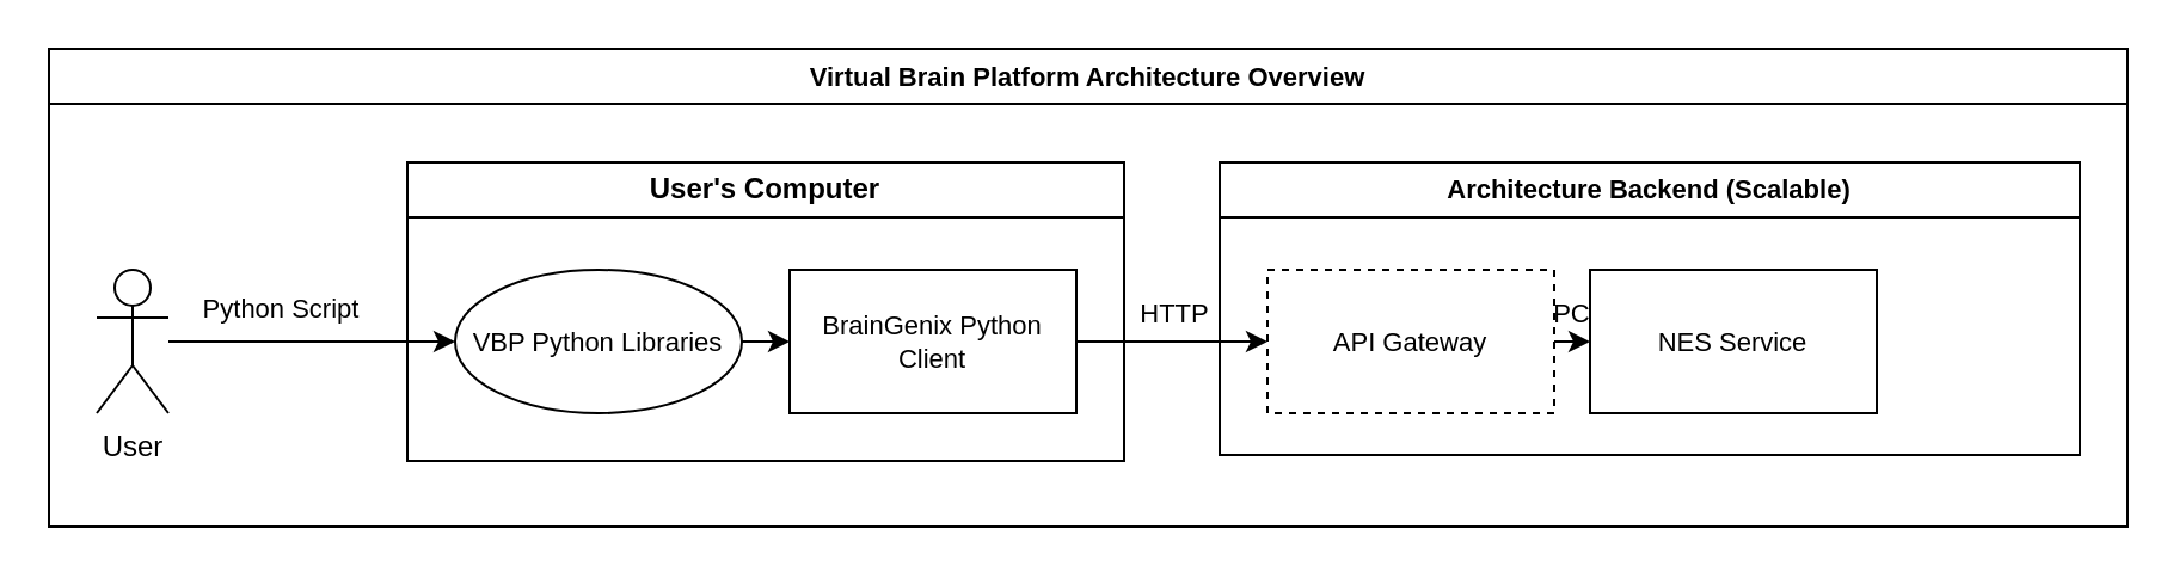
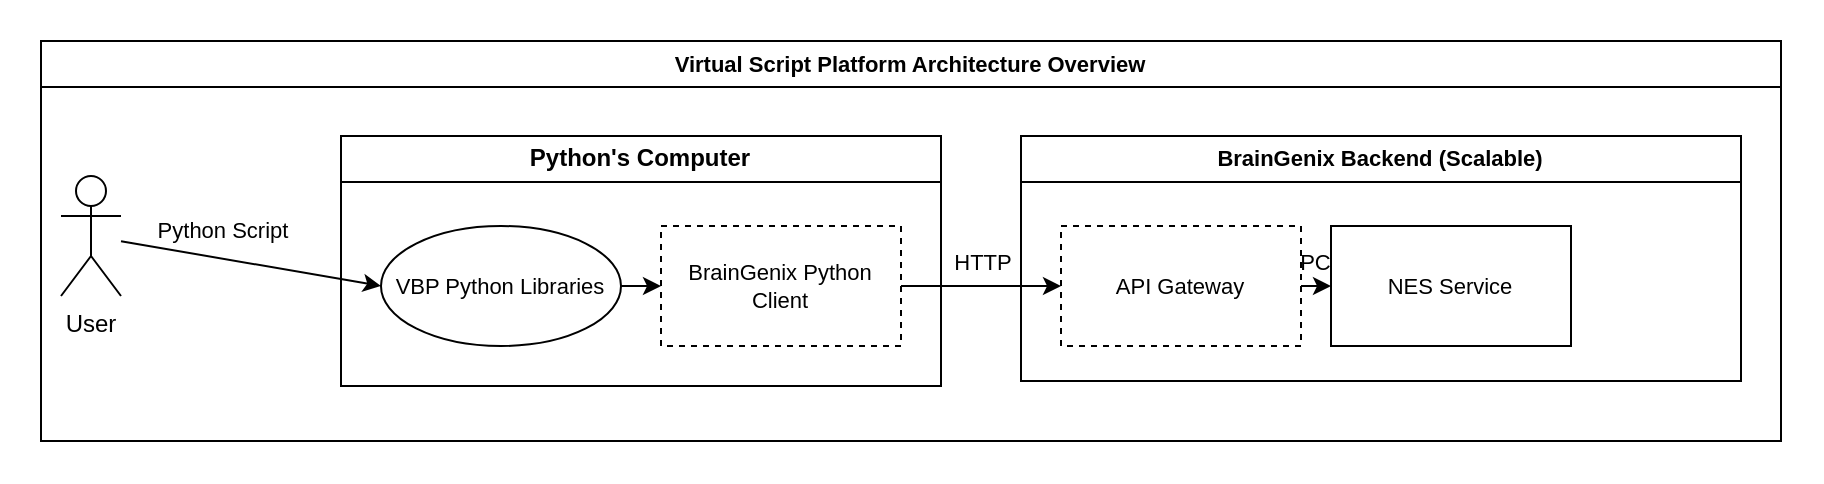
  <mxCell id="0" />
  <mxCell id="1" parent="0" />
  <mxCell id="2" style="edgeStyle=none;shape=connector;rounded=0;orthogonalLoop=1;jettySize=auto;html=1;entryX=0;entryY=0.5;entryDx=0;entryDy=0;labelBackgroundColor=default;strokeColor=default;fontFamily=Helvetica;fontSize=11;fontColor=default;endArrow=classic;" edge="1" parent="1" source="4" target="7"><mxGeometry relative="1" as="geometry" /></mxCell>
  <mxCell id="3" value="Python Script" style="edgeLabel;html=1;align=center;verticalAlign=middle;resizable=0;points=[];fontSize=11;fontFamily=Helvetica;fontColor=default;" vertex="1" connectable="0" parent="2"><mxGeometry x="-0.232" y="1" relative="1" as="geometry"><mxPoint y="-13" as="offset" /></mxGeometry></mxCell>
- <mxCell id="4" value="User" style="shape=umlActor;verticalLabelPosition=bottom;verticalAlign=top;html=1;outlineConnect=0;" vertex="1" parent="1"><mxGeometry x="40" y="112.5" width="30" height="60" as="geometry" /></mxCell>
- <mxCell id="5" value="User's Computer" style="swimlane;whiteSpace=wrap;html=1;" vertex="1" parent="1"><mxGeometry x="170" y="67.5" width="300" height="125" as="geometry" /></mxCell>
+ <mxCell id="4" value="User" style="shape=umlActor;verticalLabelPosition=bottom;verticalAlign=top;html=1;outlineConnect=0;" vertex="1" parent="1"><mxGeometry x="30" y="87.5" width="30" height="60" as="geometry" /></mxCell>
+ <mxCell id="5" value="Python's Computer" style="swimlane;whiteSpace=wrap;html=1;" vertex="1" parent="1"><mxGeometry x="170" y="67.5" width="300" height="125" as="geometry" /></mxCell>
  <mxCell id="6" style="edgeStyle=none;shape=connector;rounded=0;orthogonalLoop=1;jettySize=auto;html=1;entryX=0;entryY=0.5;entryDx=0;entryDy=0;labelBackgroundColor=default;strokeColor=default;fontFamily=Helvetica;fontSize=11;fontColor=default;endArrow=classic;" edge="1" parent="5" source="7" target="8"><mxGeometry relative="1" as="geometry" /></mxCell>
  <mxCell id="7" value="VBP Python Libraries" style="ellipse;whiteSpace=wrap;html=1;fontFamily=Helvetica;fontSize=11;fontColor=default;" vertex="1" parent="5"><mxGeometry x="20" y="45" width="120" height="60" as="geometry" /></mxCell>
- <mxCell id="8" value="BrainGenix Python Client" style="rounded=0;whiteSpace=wrap;html=1;fontFamily=Helvetica;fontSize=11;fontColor=default;" vertex="1" parent="5"><mxGeometry x="160" y="45" width="120" height="60" as="geometry" /></mxCell>
- <mxCell id="9" value="Architecture Backend (Scalable)" style="swimlane;whiteSpace=wrap;html=1;fontFamily=Helvetica;fontSize=11;" vertex="1" parent="1"><mxGeometry x="510" y="67.5" width="360" height="122.5" as="geometry" /></mxCell>
+ <mxCell id="8" value="BrainGenix Python Client" style="rounded=0;whiteSpace=wrap;html=1;fontFamily=Helvetica;fontSize=11;fontColor=default;dashed=1;" vertex="1" parent="5"><mxGeometry x="160" y="45" width="120" height="60" as="geometry" /></mxCell>
+ <mxCell id="9" value="BrainGenix Backend (Scalable)" style="swimlane;whiteSpace=wrap;html=1;fontFamily=Helvetica;fontSize=11;" vertex="1" parent="1"><mxGeometry x="510" y="67.5" width="360" height="122.5" as="geometry" /></mxCell>
  <mxCell id="10" value="" style="edgeStyle=none;shape=connector;rounded=0;orthogonalLoop=1;jettySize=auto;html=1;labelBackgroundColor=default;strokeColor=default;fontFamily=Helvetica;fontSize=11;fontColor=default;endArrow=classic;" edge="1" parent="9" source="12" target="13"><mxGeometry relative="1" as="geometry" /></mxCell>
  <mxCell id="11" value="RPC Calls" style="edgeLabel;html=1;align=center;verticalAlign=middle;resizable=0;points=[];fontSize=11;fontFamily=Helvetica;fontColor=default;" vertex="1" connectable="0" parent="10"><mxGeometry x="-0.246" y="3" relative="1" as="geometry"><mxPoint x="10" y="-9" as="offset" /></mxGeometry></mxCell>
  <mxCell id="12" value="API Gateway" style="rounded=0;whiteSpace=wrap;html=1;fontFamily=Helvetica;fontSize=11;fontColor=default;dashed=1;" vertex="1" parent="9"><mxGeometry x="20" y="45" width="120" height="60" as="geometry" /></mxCell>
  <mxCell id="13" value="NES Service" style="rounded=0;whiteSpace=wrap;html=1;fontFamily=Helvetica;fontSize=11;fontColor=default;" vertex="1" parent="9"><mxGeometry x="155" y="45" width="120" height="60" as="geometry" /></mxCell>
  <mxCell id="14" style="edgeStyle=none;shape=connector;rounded=0;orthogonalLoop=1;jettySize=auto;html=1;entryX=0;entryY=0.5;entryDx=0;entryDy=0;labelBackgroundColor=default;strokeColor=default;fontFamily=Helvetica;fontSize=11;fontColor=default;endArrow=classic;" edge="1" parent="1" source="8" target="12"><mxGeometry relative="1" as="geometry" /></mxCell>
  <mxCell id="15" value="HTTP" style="edgeLabel;html=1;align=center;verticalAlign=middle;resizable=0;points=[];fontSize=11;fontFamily=Helvetica;fontColor=default;" vertex="1" connectable="0" parent="14"><mxGeometry x="0.182" y="-1" relative="1" as="geometry"><mxPoint x="-7" y="-13" as="offset" /></mxGeometry></mxCell>
- <mxCell id="16" value="Virtual Brain Platform Architecture Overview" style="swimlane;whiteSpace=wrap;html=1;fontFamily=Helvetica;fontSize=11;" vertex="1" parent="1"><mxGeometry x="20" y="20" width="870" height="200" as="geometry" /></mxCell>
+ <mxCell id="16" value="Virtual Script Platform Architecture Overview" style="swimlane;whiteSpace=wrap;html=1;fontFamily=Helvetica;fontSize=11;" vertex="1" parent="1"><mxGeometry x="20" y="20" width="870" height="200" as="geometry" /></mxCell>
